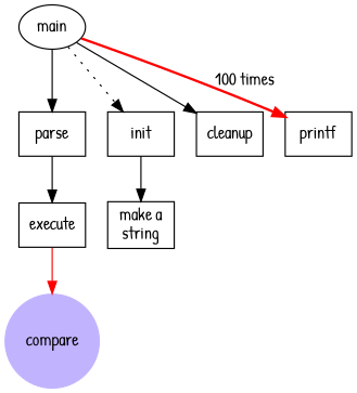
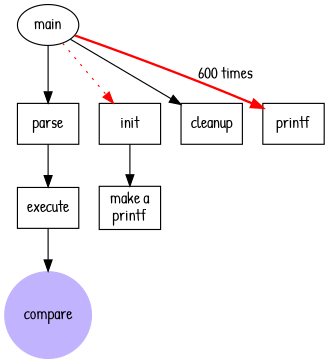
  digraph {
    fontname="Patrick Hand"
    fontsize=14
    node [fontname="Patrick Hand" shape=box]
    edge [fontname="Patrick Hand"]
    main [shape=ellipse]
    parse
    init
    cleanup
    printf
    execute
-   n7 [label="make a\nstring"]
+   n7 [label="make a\nprintf"]
    compare [color=".7 .3 1.0" shape=circle style=filled]
    main -> parse [weight=8]
-   main -> init [style=dotted]
+   main -> init [style=dotted color=red]
    main -> cleanup
-   main -> printf [color=red label="100 times" style=bold]
+   main -> printf [color=red label="600 times" style=bold]
    parse -> execute
    init -> n7
-   execute -> compare [color=red]
+   execute -> compare [color=black]
  }
